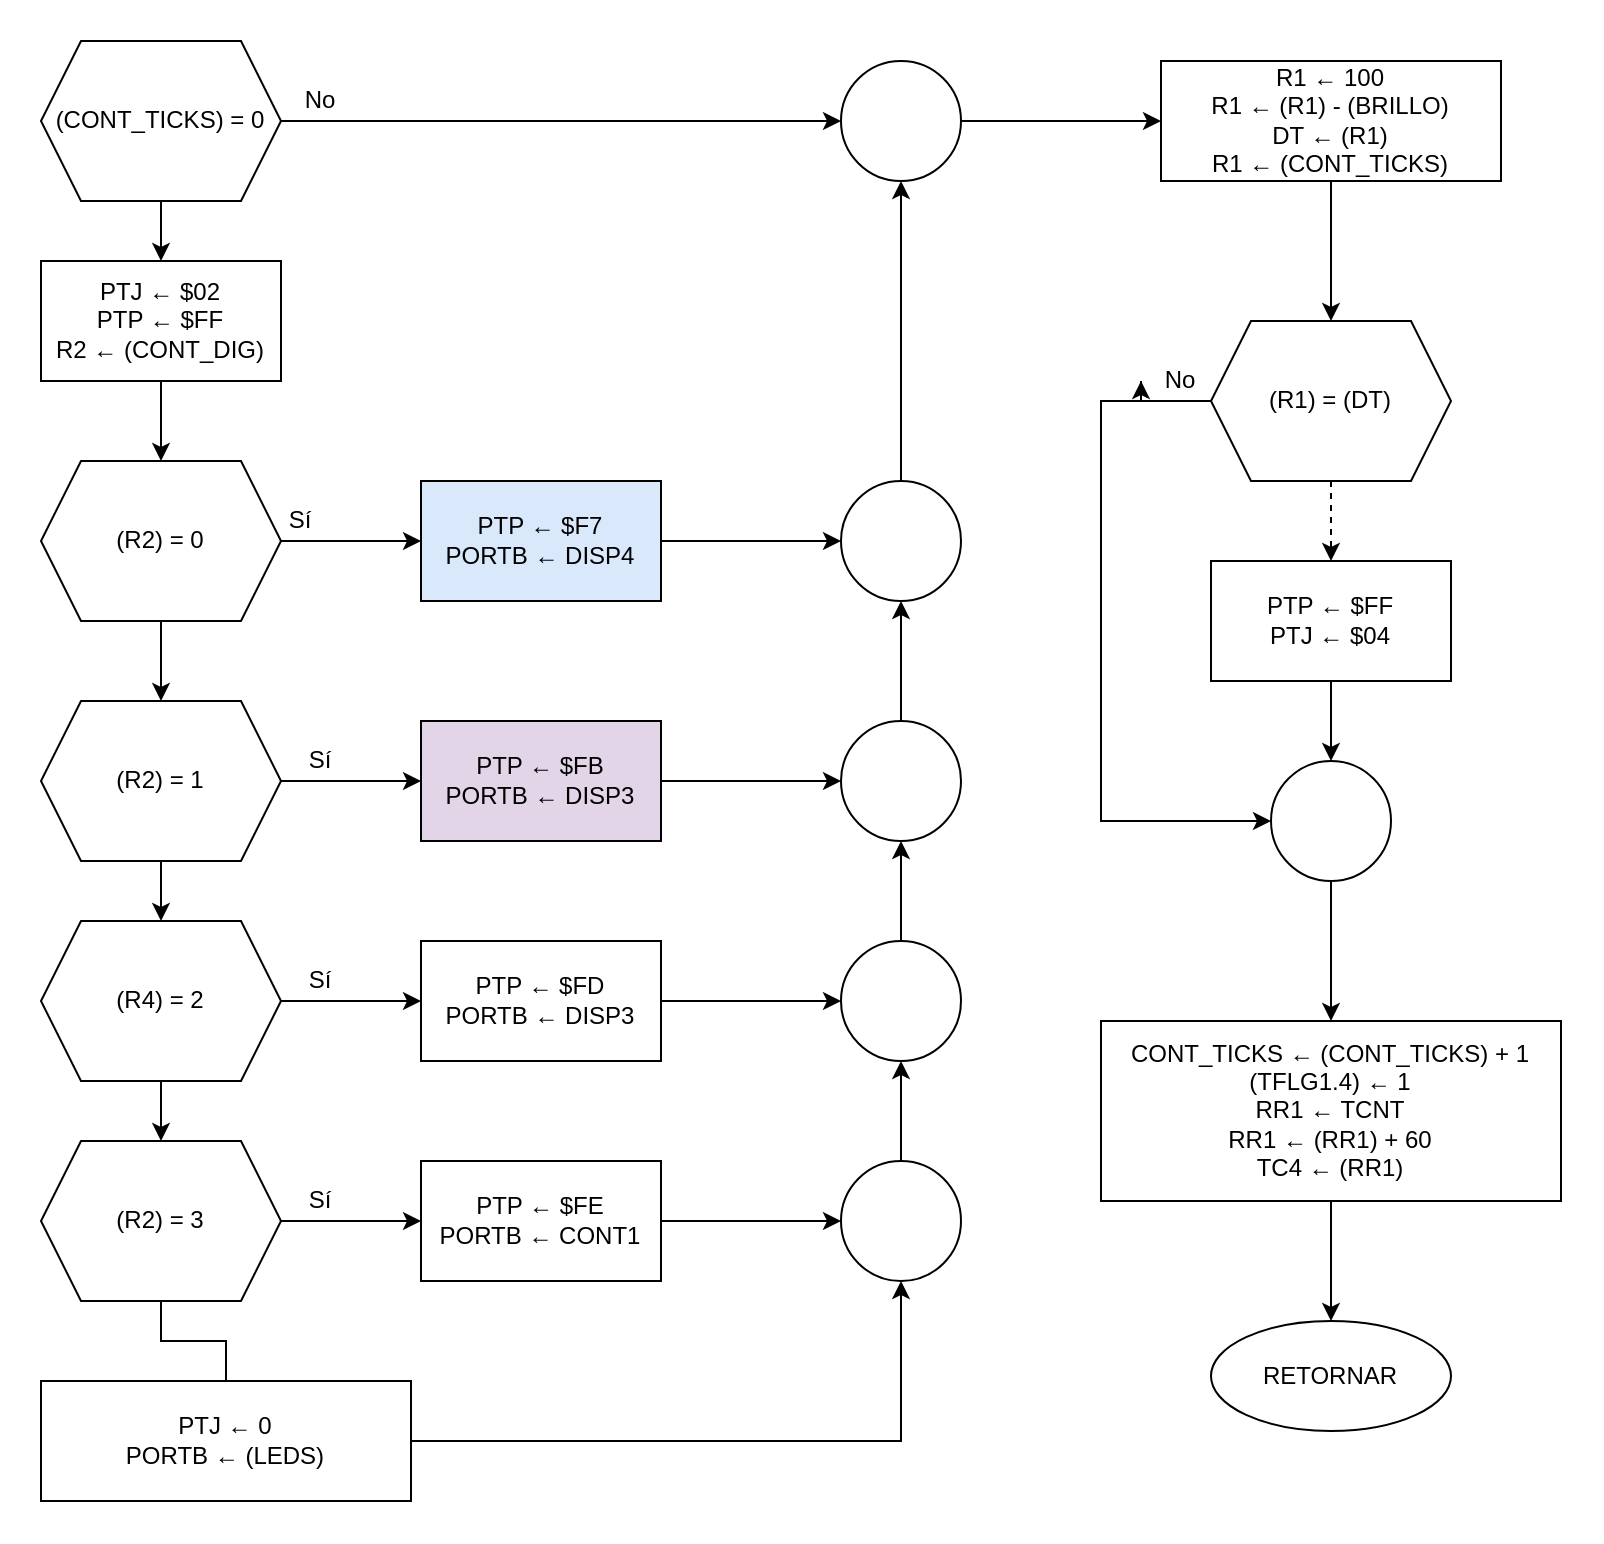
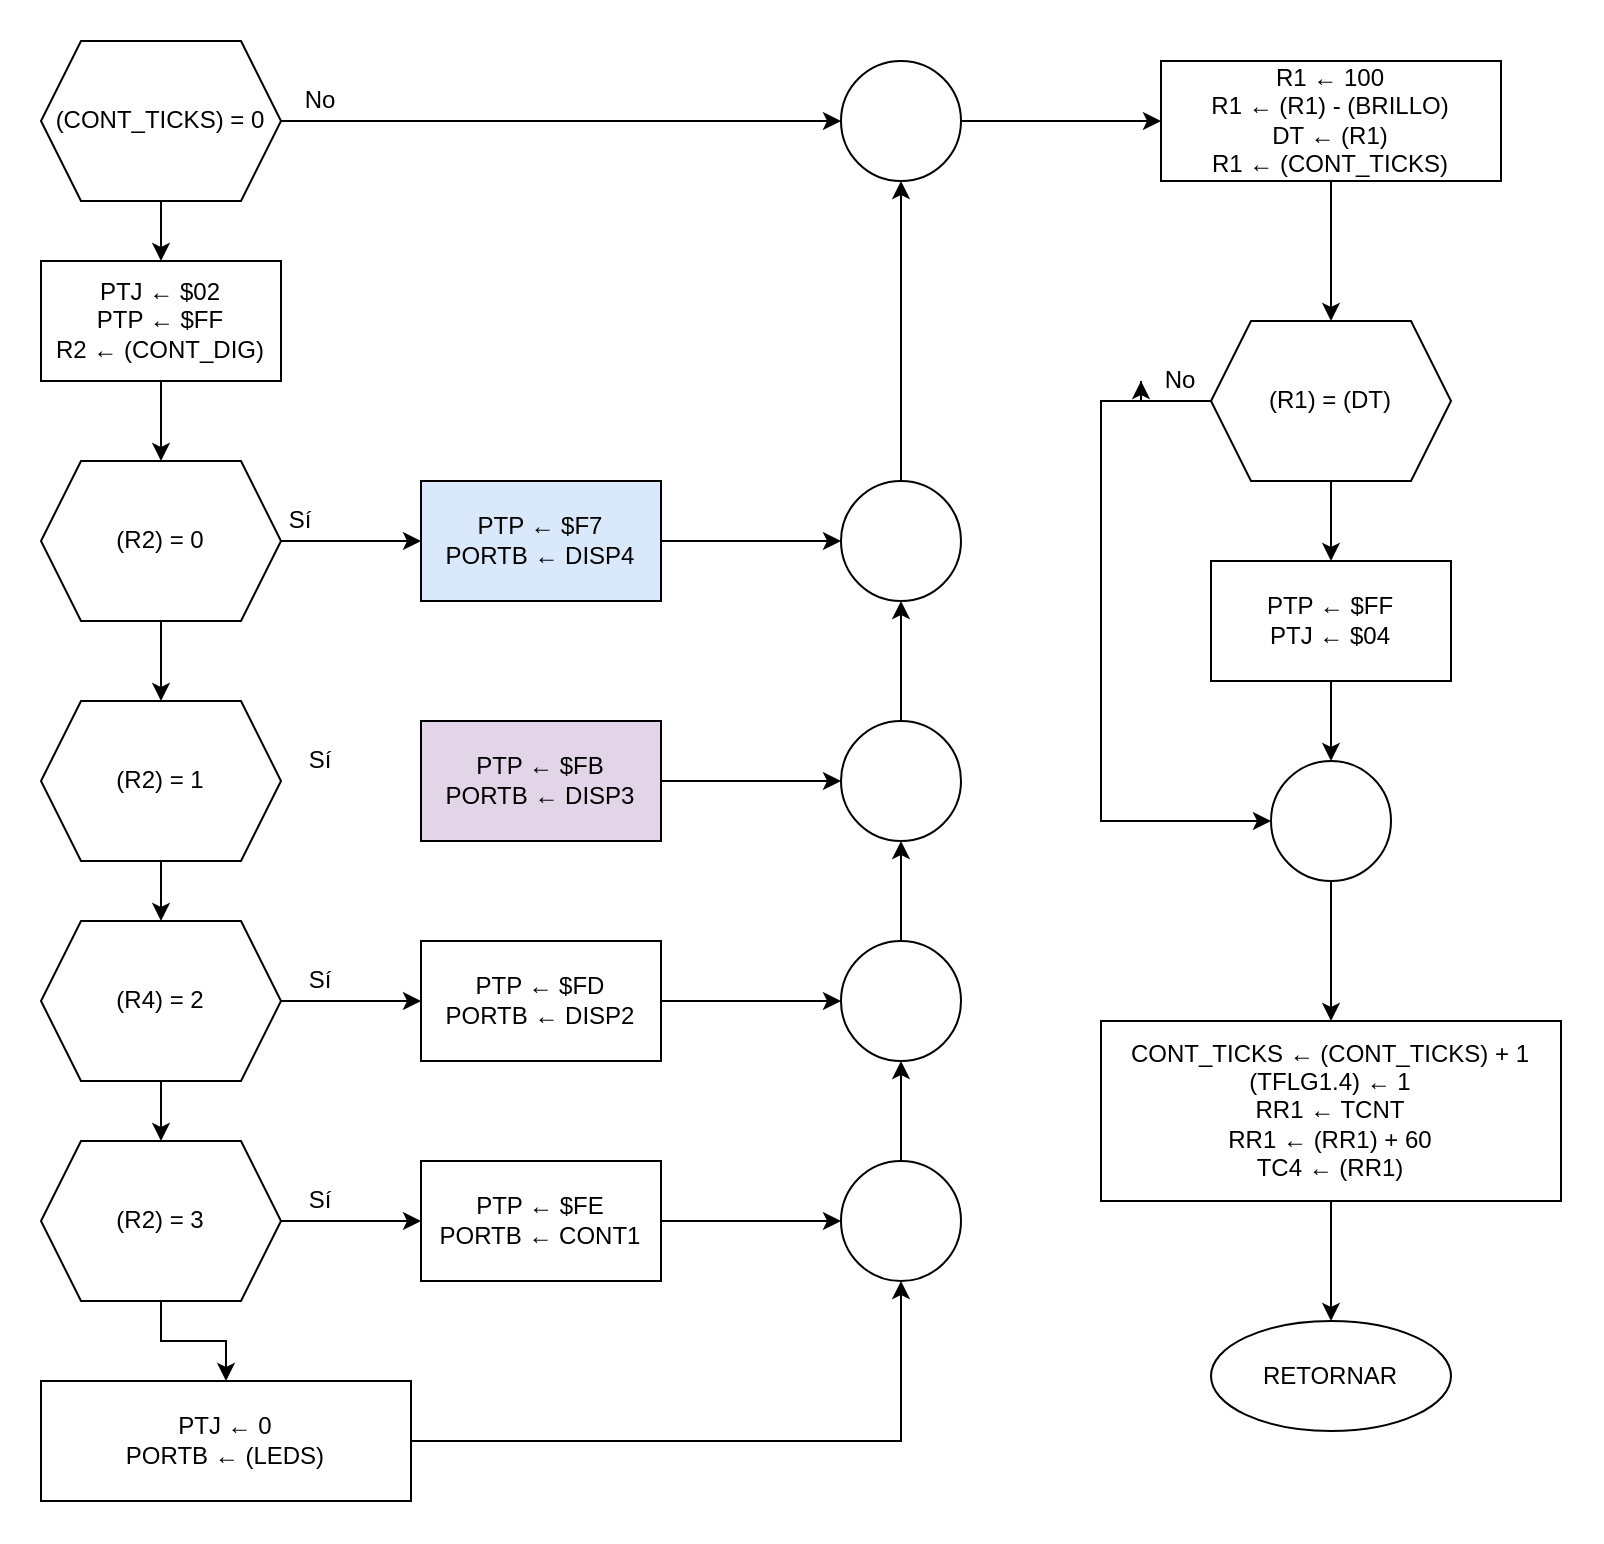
  <mxCell id="0" />
  <mxCell id="1" parent="0" />
  <mxCell id="2" value="" style="edgeStyle=orthogonalEdgeStyle;rounded=0;orthogonalLoop=1;jettySize=auto;html=1;" edge="1" parent="1" source="4" target="9"><mxGeometry relative="1" as="geometry" /></mxCell>
  <mxCell id="3" style="edgeStyle=orthogonalEdgeStyle;rounded=0;orthogonalLoop=1;jettySize=auto;html=1;" edge="1" parent="1" source="4" target="32"><mxGeometry relative="1" as="geometry" /></mxCell>
  <mxCell id="4" value="(CONT_TICKS) = 0" style="shape=hexagon;perimeter=hexagonPerimeter2;whiteSpace=wrap;html=1;fixedSize=1;" vertex="1" parent="1"><mxGeometry x="20" y="20" width="120" height="80" as="geometry" /></mxCell>
  <mxCell id="5" value="" style="edgeStyle=orthogonalEdgeStyle;rounded=0;orthogonalLoop=1;jettySize=auto;html=1;" edge="1" parent="1" source="6" target="45"><mxGeometry relative="1" as="geometry" /></mxCell>
  <mxCell id="6" value="&lt;div&gt;R1 ← 100&lt;/div&gt;&lt;div&gt;R1 ← (R1) - (BRILLO)&lt;/div&gt;&lt;div&gt;DT ← (R1)&lt;/div&gt;&lt;div&gt;R1 ← (CONT_TICKS)&lt;br&gt;&lt;/div&gt;" style="whiteSpace=wrap;html=1;" vertex="1" parent="1"><mxGeometry x="580" y="30" width="170" height="60" as="geometry" /></mxCell>
  <mxCell id="7" value="No" style="text;html=1;strokeColor=none;fillColor=none;align=center;verticalAlign=middle;whiteSpace=wrap;rounded=0;" vertex="1" parent="1"><mxGeometry x="140" y="40" width="40" height="20" as="geometry" /></mxCell>
  <mxCell id="8" value="" style="edgeStyle=orthogonalEdgeStyle;rounded=0;orthogonalLoop=1;jettySize=auto;html=1;" edge="1" parent="1" source="9" target="12"><mxGeometry relative="1" as="geometry" /></mxCell>
  <mxCell id="9" value="&lt;div&gt;PTJ ← $02&lt;/div&gt;&lt;div&gt;PTP ← $FF&lt;/div&gt;&lt;div&gt;R2 ← (CONT_DIG)&lt;/div&gt;" style="whiteSpace=wrap;html=1;" vertex="1" parent="1"><mxGeometry x="20" y="130" width="120" height="60" as="geometry" /></mxCell>
  <mxCell id="10" value="" style="edgeStyle=orthogonalEdgeStyle;rounded=0;orthogonalLoop=1;jettySize=auto;html=1;" edge="1" parent="1" source="12" target="14"><mxGeometry relative="1" as="geometry" /></mxCell>
  <mxCell id="11" value="" style="edgeStyle=orthogonalEdgeStyle;rounded=0;orthogonalLoop=1;jettySize=auto;html=1;" edge="1" parent="1" source="12" target="18"><mxGeometry relative="1" as="geometry" /></mxCell>
  <mxCell id="12" value="(R2) = 0" style="shape=hexagon;perimeter=hexagonPerimeter2;whiteSpace=wrap;html=1;fixedSize=1;" vertex="1" parent="1"><mxGeometry x="20" y="230" width="120" height="80" as="geometry" /></mxCell>
  <mxCell id="13" style="edgeStyle=orthogonalEdgeStyle;rounded=0;orthogonalLoop=1;jettySize=auto;html=1;entryX=0;entryY=0.5;entryDx=0;entryDy=0;" edge="1" parent="1" source="14" target="38"><mxGeometry relative="1" as="geometry" /></mxCell>
  <mxCell id="14" value="&lt;div&gt;PTP ← $F7&lt;/div&gt;&lt;div&gt;PORTB ← DISP4&lt;br&gt;&lt;/div&gt;" style="whiteSpace=wrap;html=1;fillColor=#dae8fc;" vertex="1" parent="1"><mxGeometry x="210" y="240" width="120" height="60" as="geometry" /></mxCell>
  <mxCell id="15" value="Sí" style="text;html=1;strokeColor=none;fillColor=none;align=center;verticalAlign=middle;whiteSpace=wrap;rounded=0;" vertex="1" parent="1"><mxGeometry x="130" y="250" width="40" height="20" as="geometry" /></mxCell>
  <mxCell id="16" value="" style="edgeStyle=orthogonalEdgeStyle;rounded=0;orthogonalLoop=1;jettySize=auto;html=1;" edge="1" parent="1" source="18" target="21"><mxGeometry relative="1" as="geometry" /></mxCell>
- <mxCell id="17" value="" style="edgeStyle=orthogonalEdgeStyle;rounded=0;orthogonalLoop=1;jettySize=auto;html=1;" edge="1" parent="1" source="18" target="30"><mxGeometry relative="1" as="geometry" /></mxCell>
  <mxCell id="18" value="(R2) = 1" style="shape=hexagon;perimeter=hexagonPerimeter2;whiteSpace=wrap;html=1;fixedSize=1;" vertex="1" parent="1"><mxGeometry x="20" y="350" width="120" height="80" as="geometry" /></mxCell>
  <mxCell id="19" value="" style="edgeStyle=orthogonalEdgeStyle;rounded=0;orthogonalLoop=1;jettySize=auto;html=1;" edge="1" parent="1" source="21" target="24"><mxGeometry relative="1" as="geometry" /></mxCell>
  <mxCell id="20" value="" style="edgeStyle=orthogonalEdgeStyle;rounded=0;orthogonalLoop=1;jettySize=auto;html=1;" edge="1" parent="1" source="21" target="28"><mxGeometry relative="1" as="geometry" /></mxCell>
  <mxCell id="21" value="(R4) = 2" style="shape=hexagon;perimeter=hexagonPerimeter2;whiteSpace=wrap;html=1;fixedSize=1;" vertex="1" parent="1"><mxGeometry x="20" y="460" width="120" height="80" as="geometry" /></mxCell>
  <mxCell id="22" value="" style="edgeStyle=orthogonalEdgeStyle;rounded=0;orthogonalLoop=1;jettySize=auto;html=1;" edge="1" parent="1" source="24" target="26"><mxGeometry relative="1" as="geometry" /></mxCell>
- <mxCell id="23" value="" style="edgeStyle=orthogonalEdgeStyle;rounded=0;orthogonalLoop=1;jettySize=auto;html=1;endArrow=none;" edge="1" parent="1" source="24" target="40"><mxGeometry relative="1" as="geometry" /></mxCell>
+ <mxCell id="23" value="" style="edgeStyle=orthogonalEdgeStyle;rounded=0;orthogonalLoop=1;jettySize=auto;html=1;" edge="1" parent="1" source="24" target="40"><mxGeometry relative="1" as="geometry" /></mxCell>
  <mxCell id="24" value="(R2) = 3" style="shape=hexagon;perimeter=hexagonPerimeter2;whiteSpace=wrap;html=1;fixedSize=1;" vertex="1" parent="1"><mxGeometry x="20" y="570" width="120" height="80" as="geometry" /></mxCell>
  <mxCell id="25" style="edgeStyle=orthogonalEdgeStyle;rounded=0;orthogonalLoop=1;jettySize=auto;html=1;entryX=0;entryY=0.5;entryDx=0;entryDy=0;" edge="1" parent="1" source="26" target="42"><mxGeometry relative="1" as="geometry" /></mxCell>
  <mxCell id="26" value="&lt;div&gt;PTP ← $FE&lt;/div&gt;&lt;div&gt;PORTB ← CONT1&lt;br&gt;&lt;/div&gt;" style="whiteSpace=wrap;html=1;" vertex="1" parent="1"><mxGeometry x="210" y="580" width="120" height="60" as="geometry" /></mxCell>
  <mxCell id="27" style="edgeStyle=orthogonalEdgeStyle;rounded=0;orthogonalLoop=1;jettySize=auto;html=1;entryX=0;entryY=0.5;entryDx=0;entryDy=0;" edge="1" parent="1" source="28" target="36"><mxGeometry relative="1" as="geometry" /></mxCell>
- <mxCell id="28" value="&lt;div&gt;PTP ← $FD&lt;/div&gt;&lt;div&gt;PORTB ← DISP3&lt;br&gt;&lt;/div&gt;" style="whiteSpace=wrap;html=1;" vertex="1" parent="1"><mxGeometry x="210" y="470" width="120" height="60" as="geometry" /></mxCell>
+ <mxCell id="28" value="&lt;div&gt;PTP ← $FD&lt;/div&gt;&lt;div&gt;PORTB ← DISP2&lt;br&gt;&lt;/div&gt;" style="whiteSpace=wrap;html=1;" vertex="1" parent="1"><mxGeometry x="210" y="470" width="120" height="60" as="geometry" /></mxCell>
  <mxCell id="29" style="edgeStyle=orthogonalEdgeStyle;rounded=0;orthogonalLoop=1;jettySize=auto;html=1;entryX=0;entryY=0.5;entryDx=0;entryDy=0;" edge="1" parent="1" source="30" target="34"><mxGeometry relative="1" as="geometry" /></mxCell>
  <mxCell id="30" value="&lt;div&gt;PTP ← $FB&lt;/div&gt;&lt;div&gt;PORTB ← DISP3&lt;br&gt;&lt;/div&gt;" style="whiteSpace=wrap;html=1;fillColor=#e1d5e7;" vertex="1" parent="1"><mxGeometry x="210" y="360" width="120" height="60" as="geometry" /></mxCell>
  <mxCell id="31" value="" style="edgeStyle=orthogonalEdgeStyle;rounded=0;orthogonalLoop=1;jettySize=auto;html=1;" edge="1" parent="1" source="32" target="6"><mxGeometry relative="1" as="geometry" /></mxCell>
  <mxCell id="32" value="" style="ellipse;whiteSpace=wrap;html=1;aspect=fixed;" vertex="1" parent="1"><mxGeometry x="420" y="30" width="60" height="60" as="geometry" /></mxCell>
  <mxCell id="33" style="edgeStyle=orthogonalEdgeStyle;rounded=0;orthogonalLoop=1;jettySize=auto;html=1;entryX=0.5;entryY=1;entryDx=0;entryDy=0;" edge="1" parent="1" source="34" target="38"><mxGeometry relative="1" as="geometry" /></mxCell>
  <mxCell id="34" value="" style="ellipse;whiteSpace=wrap;html=1;aspect=fixed;" vertex="1" parent="1"><mxGeometry x="420" y="360" width="60" height="60" as="geometry" /></mxCell>
  <mxCell id="35" style="edgeStyle=orthogonalEdgeStyle;rounded=0;orthogonalLoop=1;jettySize=auto;html=1;entryX=0.5;entryY=1;entryDx=0;entryDy=0;" edge="1" parent="1" source="36" target="34"><mxGeometry relative="1" as="geometry" /></mxCell>
  <mxCell id="36" value="" style="ellipse;whiteSpace=wrap;html=1;aspect=fixed;" vertex="1" parent="1"><mxGeometry x="420" y="470" width="60" height="60" as="geometry" /></mxCell>
  <mxCell id="37" style="edgeStyle=orthogonalEdgeStyle;rounded=0;orthogonalLoop=1;jettySize=auto;html=1;" edge="1" parent="1" source="38" target="32"><mxGeometry relative="1" as="geometry" /></mxCell>
  <mxCell id="38" value="" style="ellipse;whiteSpace=wrap;html=1;aspect=fixed;" vertex="1" parent="1"><mxGeometry x="420" y="240" width="60" height="60" as="geometry" /></mxCell>
  <mxCell id="39" style="edgeStyle=orthogonalEdgeStyle;rounded=0;orthogonalLoop=1;jettySize=auto;html=1;entryX=0.5;entryY=1;entryDx=0;entryDy=0;" edge="1" parent="1" source="40" target="42"><mxGeometry relative="1" as="geometry" /></mxCell>
  <mxCell id="40" value="&lt;div&gt;PTJ ← 0&lt;/div&gt;&lt;div&gt;PORTB ← (LEDS)&lt;br&gt;&lt;/div&gt;" style="whiteSpace=wrap;html=1;" vertex="1" parent="1"><mxGeometry x="20" y="690" width="185" height="60" as="geometry" /></mxCell>
  <mxCell id="41" style="edgeStyle=orthogonalEdgeStyle;rounded=0;orthogonalLoop=1;jettySize=auto;html=1;entryX=0.5;entryY=1;entryDx=0;entryDy=0;" edge="1" parent="1" source="42" target="36"><mxGeometry relative="1" as="geometry" /></mxCell>
  <mxCell id="42" value="" style="ellipse;whiteSpace=wrap;html=1;aspect=fixed;" vertex="1" parent="1"><mxGeometry x="420" y="580" width="60" height="60" as="geometry" /></mxCell>
- <mxCell id="43" value="" style="edgeStyle=orthogonalEdgeStyle;rounded=0;orthogonalLoop=1;jettySize=auto;html=1;dashed=1;" edge="1" parent="1" source="45" target="47"><mxGeometry relative="1" as="geometry" /></mxCell>
+ <mxCell id="43" value="" style="edgeStyle=orthogonalEdgeStyle;rounded=0;orthogonalLoop=1;jettySize=auto;html=1;" edge="1" parent="1" source="45" target="47"><mxGeometry relative="1" as="geometry" /></mxCell>
  <mxCell id="44" style="edgeStyle=orthogonalEdgeStyle;rounded=0;orthogonalLoop=1;jettySize=auto;html=1;entryX=0;entryY=0.5;entryDx=0;entryDy=0;exitX=0;exitY=0.5;exitDx=0;exitDy=0;" edge="1" parent="1" source="56" target="49"><mxGeometry relative="1" as="geometry"><Array as="points"><mxPoint x="550" y="200" /><mxPoint x="550" y="410" /></Array></mxGeometry></mxCell>
  <mxCell id="45" value="(R1) = (DT)" style="shape=hexagon;perimeter=hexagonPerimeter2;whiteSpace=wrap;html=1;fixedSize=1;" vertex="1" parent="1"><mxGeometry x="605" y="160" width="120" height="80" as="geometry" /></mxCell>
  <mxCell id="46" value="" style="edgeStyle=orthogonalEdgeStyle;rounded=0;orthogonalLoop=1;jettySize=auto;html=1;" edge="1" parent="1" source="47" target="49"><mxGeometry relative="1" as="geometry" /></mxCell>
  <mxCell id="47" value="&lt;div&gt;PTP ← $FF&lt;/div&gt;&lt;div&gt;PTJ ← $04&lt;br&gt;&lt;/div&gt;" style="whiteSpace=wrap;html=1;" vertex="1" parent="1"><mxGeometry x="605" y="280" width="120" height="60" as="geometry" /></mxCell>
  <mxCell id="48" value="" style="edgeStyle=orthogonalEdgeStyle;rounded=0;orthogonalLoop=1;jettySize=auto;html=1;" edge="1" parent="1" source="49" target="51"><mxGeometry relative="1" as="geometry" /></mxCell>
  <mxCell id="49" value="" style="ellipse;whiteSpace=wrap;html=1;aspect=fixed;" vertex="1" parent="1"><mxGeometry x="635" y="380" width="60" height="60" as="geometry" /></mxCell>
  <mxCell id="50" value="" style="edgeStyle=orthogonalEdgeStyle;rounded=0;orthogonalLoop=1;jettySize=auto;html=1;" edge="1" parent="1" source="51" target="52"><mxGeometry relative="1" as="geometry" /></mxCell>
  <mxCell id="51" value="&lt;div&gt;CONT_TICKS ← (CONT_TICKS) + 1&lt;/div&gt;&lt;div&gt;(TFLG1.4) ← 1&lt;/div&gt;&lt;div&gt;RR1 ← TCNT&lt;/div&gt;&lt;div&gt;RR1 ← (RR1) + 60&lt;/div&gt;&lt;div&gt;TC4 ← (RR1)&lt;br&gt;&lt;/div&gt;" style="whiteSpace=wrap;html=1;" vertex="1" parent="1"><mxGeometry x="550" y="510" width="230" height="90" as="geometry" /></mxCell>
  <mxCell id="52" value="RETORNAR" style="ellipse;whiteSpace=wrap;html=1;" vertex="1" parent="1"><mxGeometry x="605" y="660" width="120" height="55" as="geometry" /></mxCell>
  <mxCell id="53" value="Sí" style="text;html=1;strokeColor=none;fillColor=none;align=center;verticalAlign=middle;whiteSpace=wrap;rounded=0;" vertex="1" parent="1"><mxGeometry x="140" y="590" width="40" height="20" as="geometry" /></mxCell>
  <mxCell id="54" value="Sí" style="text;html=1;strokeColor=none;fillColor=none;align=center;verticalAlign=middle;whiteSpace=wrap;rounded=0;" vertex="1" parent="1"><mxGeometry x="140" y="480" width="40" height="20" as="geometry" /></mxCell>
  <mxCell id="55" value="Sí" style="text;html=1;strokeColor=none;fillColor=none;align=center;verticalAlign=middle;whiteSpace=wrap;rounded=0;" vertex="1" parent="1"><mxGeometry x="140" y="370" width="40" height="20" as="geometry" /></mxCell>
  <mxCell id="56" value="No" style="text;html=1;strokeColor=none;fillColor=none;align=center;verticalAlign=middle;whiteSpace=wrap;rounded=0;" vertex="1" parent="1"><mxGeometry x="570" y="180" width="40" height="20" as="geometry" /></mxCell>
  <mxCell id="57" style="edgeStyle=orthogonalEdgeStyle;rounded=0;orthogonalLoop=1;jettySize=auto;html=1;entryX=0;entryY=0.5;entryDx=0;entryDy=0;exitX=0;exitY=0.5;exitDx=0;exitDy=0;" edge="1" parent="1" source="45" target="56"><mxGeometry relative="1" as="geometry"><mxPoint x="605" y="200" as="sourcePoint" /><mxPoint x="635" y="410" as="targetPoint" /><Array as="points" /></mxGeometry></mxCell>
